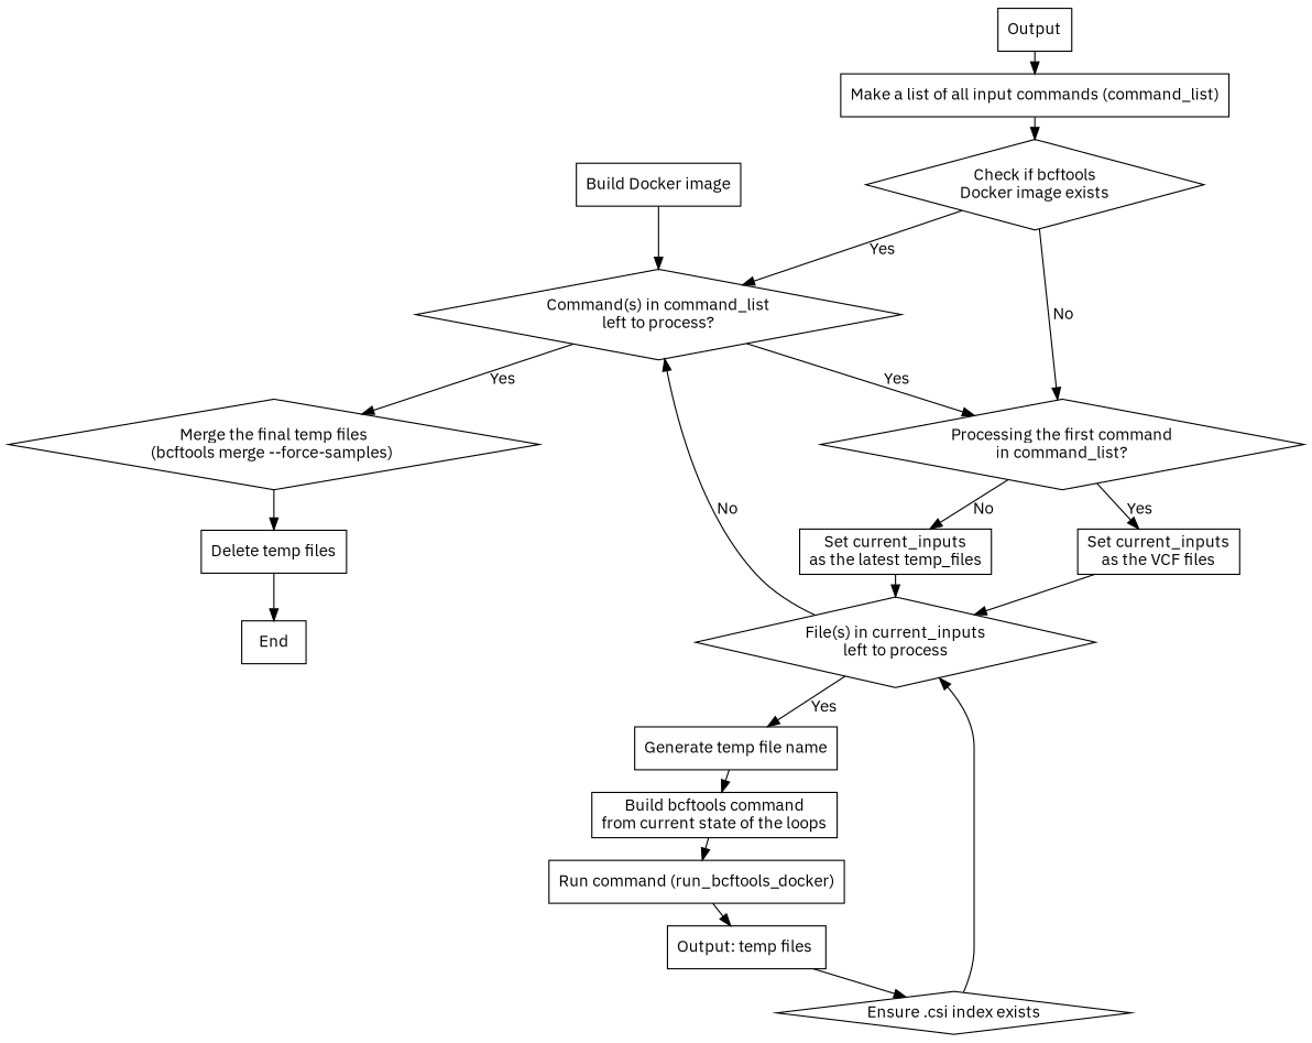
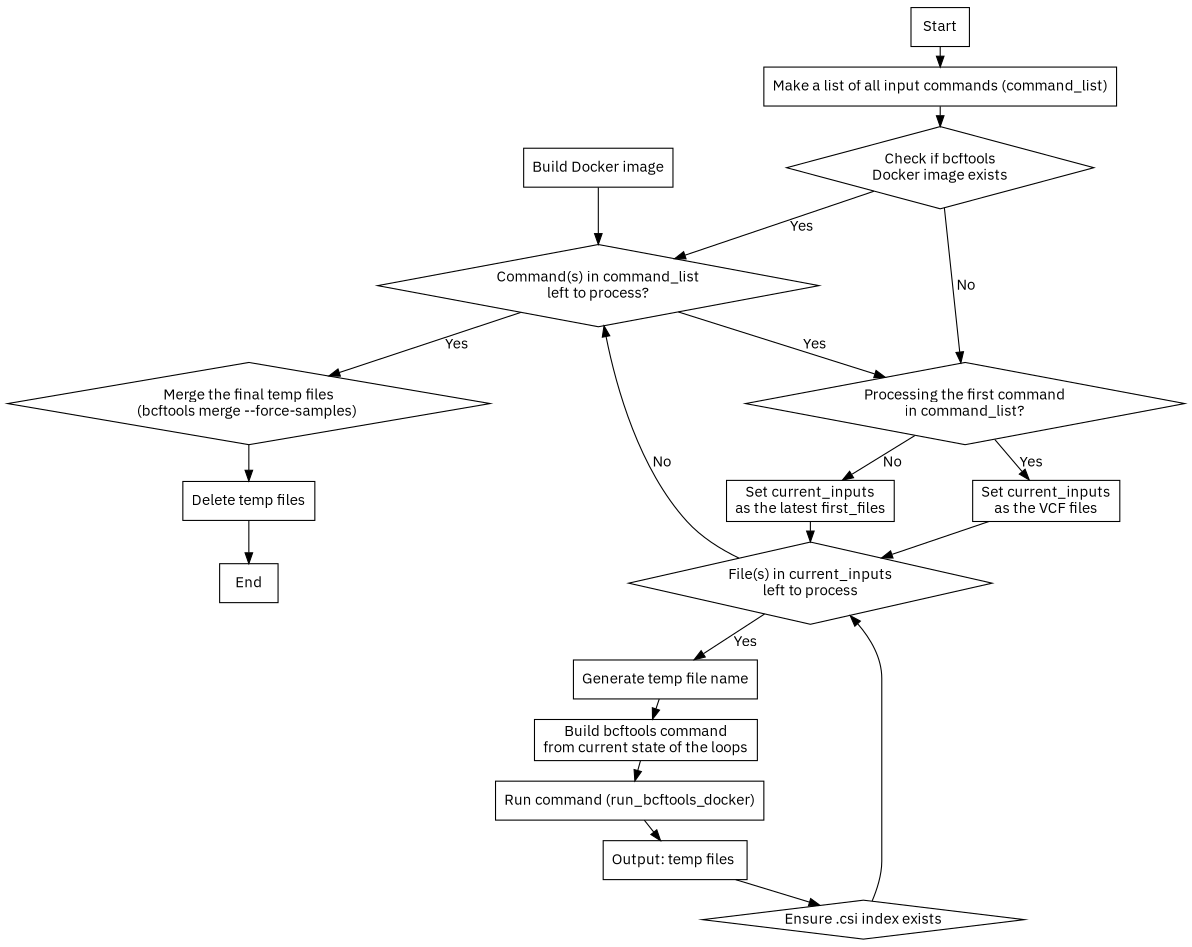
  digraph {
    fontname="IBM Plex Sans"
    nodesep=1.0
    rankdir=TB
    ranksep=0.25
    node [fontname="IBM Plex Sans" shape=box]
    edge [fontname="IBM Plex Sans"]
-   n1 [label=Output]
+   n1 [label=Start]
    n2 [label="Make a list of all input commands (command_list)"]
    n3 [label="Check if bcftools\nDocker image exists" shape=diamond]
    n4 [label="Command(s) in command_list\nleft to process?" shape=diamond]
    n5 [label="Processing the first command\nin command_list?" shape=diamond]
    n6 [label="Build Docker image"]
    n7 [label="Merge the final temp files\n(bcftools merge --force-samples) " shape=diamond]
    n8 [label="Set current_inputs\nas the VCF files"]
-   n9 [label="Set current_inputs\nas the latest temp_files"]
+   n9 [label="Set current_inputs\nas the latest first_files"]
    n10 [label="Delete temp files"]
    n11 [label="File(s) in current_inputs\nleft to process" shape=diamond]
    n12 [label="Generate temp file name"]
    n13 [label="Build bcftools command\nfrom current state of the loops"]
    n14 [label="Run command (run_bcftools_docker)"]
    n15 [label="Output: temp files "]
    n16 [label="Ensure .csi index exists" shape=diamond]
    n17 [label=End]
    n1 -> n2
    n2 -> n3
    n3 -> n4 [label=Yes]
    n3 -> n5 [label=No]
    n4 -> n5 [label=Yes]
    n4 -> n7 [label=Yes]
    n5 -> n8 [label=Yes]
    n5 -> n9 [label=No]
    n6 -> n4
    n7 -> n10
    n8 -> n11
    n9 -> n11
    n10 -> n17
    n11 -> n4 [label=No]
    n11 -> n12 [label=Yes]
    n12 -> n13
    n13 -> n14
    n14 -> n15
    n15 -> n16
    n16 -> n11
  }
